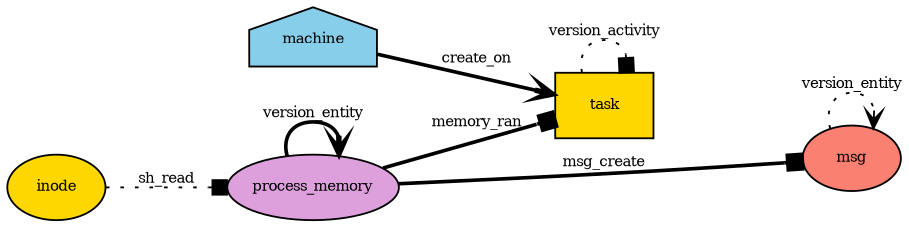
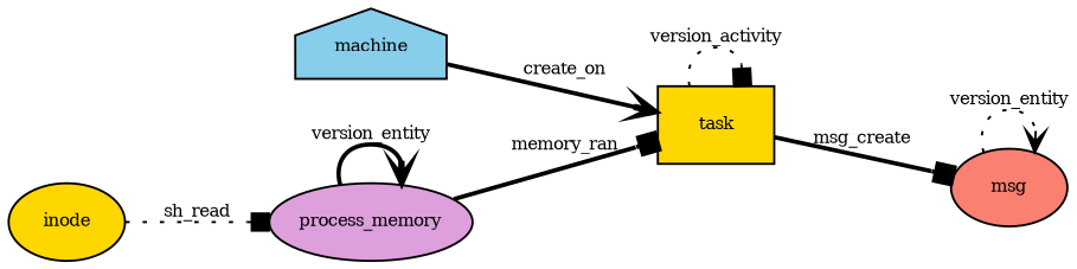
  digraph {
    rankdir=LR
    node [fillcolor=gold fontsize=8 shape=ellipse style=filled]
    edge [arrowhead=box fontsize=8 style=bold]
    n1 [fillcolor=skyblue label=machine shape=house]
    n2 [label=task shape=rectangle]
    n3 [fillcolor=salmon label=msg]
    n4 [fillcolor=plum label=process_memory]
    n5 [label=inode]
    n1 -> n2 [arrowhead=vee label=create_on]
    n2 -> n2 [label=version_activity style=dotted]
-   n4 -> n3 [label=msg_create]
+   n2 -> n3 [label=msg_create]
    n3 -> n3 [arrowhead=vee label=version_entity style=dotted]
    n4 -> n2 [label=memory_ran]
    n4 -> n4 [arrowhead=vee label=version_entity]
    n5 -> n4 [label=sh_read style=dotted]
  }
